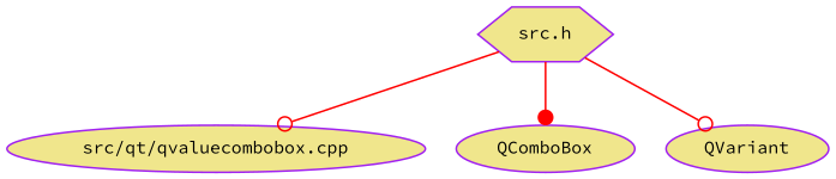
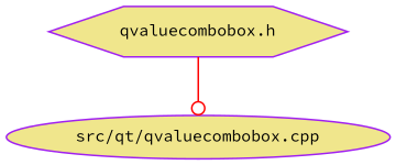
  digraph {
    fontname="Source Code Pro"
    node [color=purple fillcolor=khaki fontname="Source Code Pro" fontsize=10 shape=ellipse style=filled]
    edge [arrowhead=odot color=red fontname="Source Code Pro" fontsize=10 labelfontname=Helvetica labelfontsize=10 style=solid]
    n1 [fontcolor=black height=0.2 label="src/qt/qvaluecombobox.cpp" width=0.4]
-   n2 [height=0.2 label="src.h" shape=hexagon width=0.4]
-   n3 [height=0.2 label=QComboBox width=0.4]
-   n4 [height=0.2 label=QVariant width=0.4]
+   n2 [height=0.2 label="qvaluecombobox.h" shape=hexagon width=0.4]
    n2 -> n1
-   n2 -> n3 [arrowhead=dot]
-   n2 -> n4
  }
